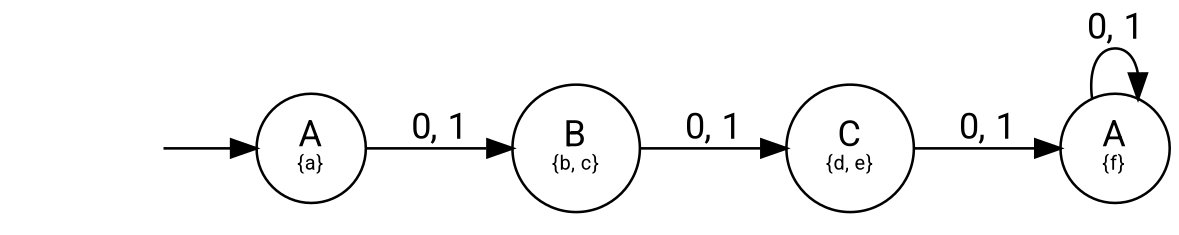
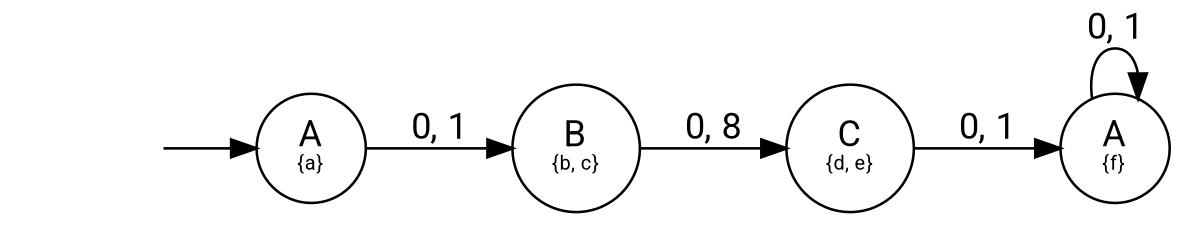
  digraph {
    rankdir=LR
    node [fontname=roboto shape=circle]
    edge [fontname=roboto]
    start [style=invis]
    n2 [label=<A<br/><FONT POINT-SIZE="8">{a}</FONT>>]
    n3 [label=<B<br/><FONT POINT-SIZE="8">{b, c}</FONT>>]
    n4 [label=<C<br/><FONT POINT-SIZE="8">{d, e}</FONT>>]
    n5 [label=<A<br/><FONT POINT-SIZE="8">{f}</FONT>>]
    start -> n2
    n2 -> n3 [label="0, 1"]
-   n3 -> n4 [label="0, 1"]
+   n3 -> n4 [label="0, 8"]
    n4 -> n5 [label="0, 1"]
    n5 -> n5 [label="0, 1"]
  }
